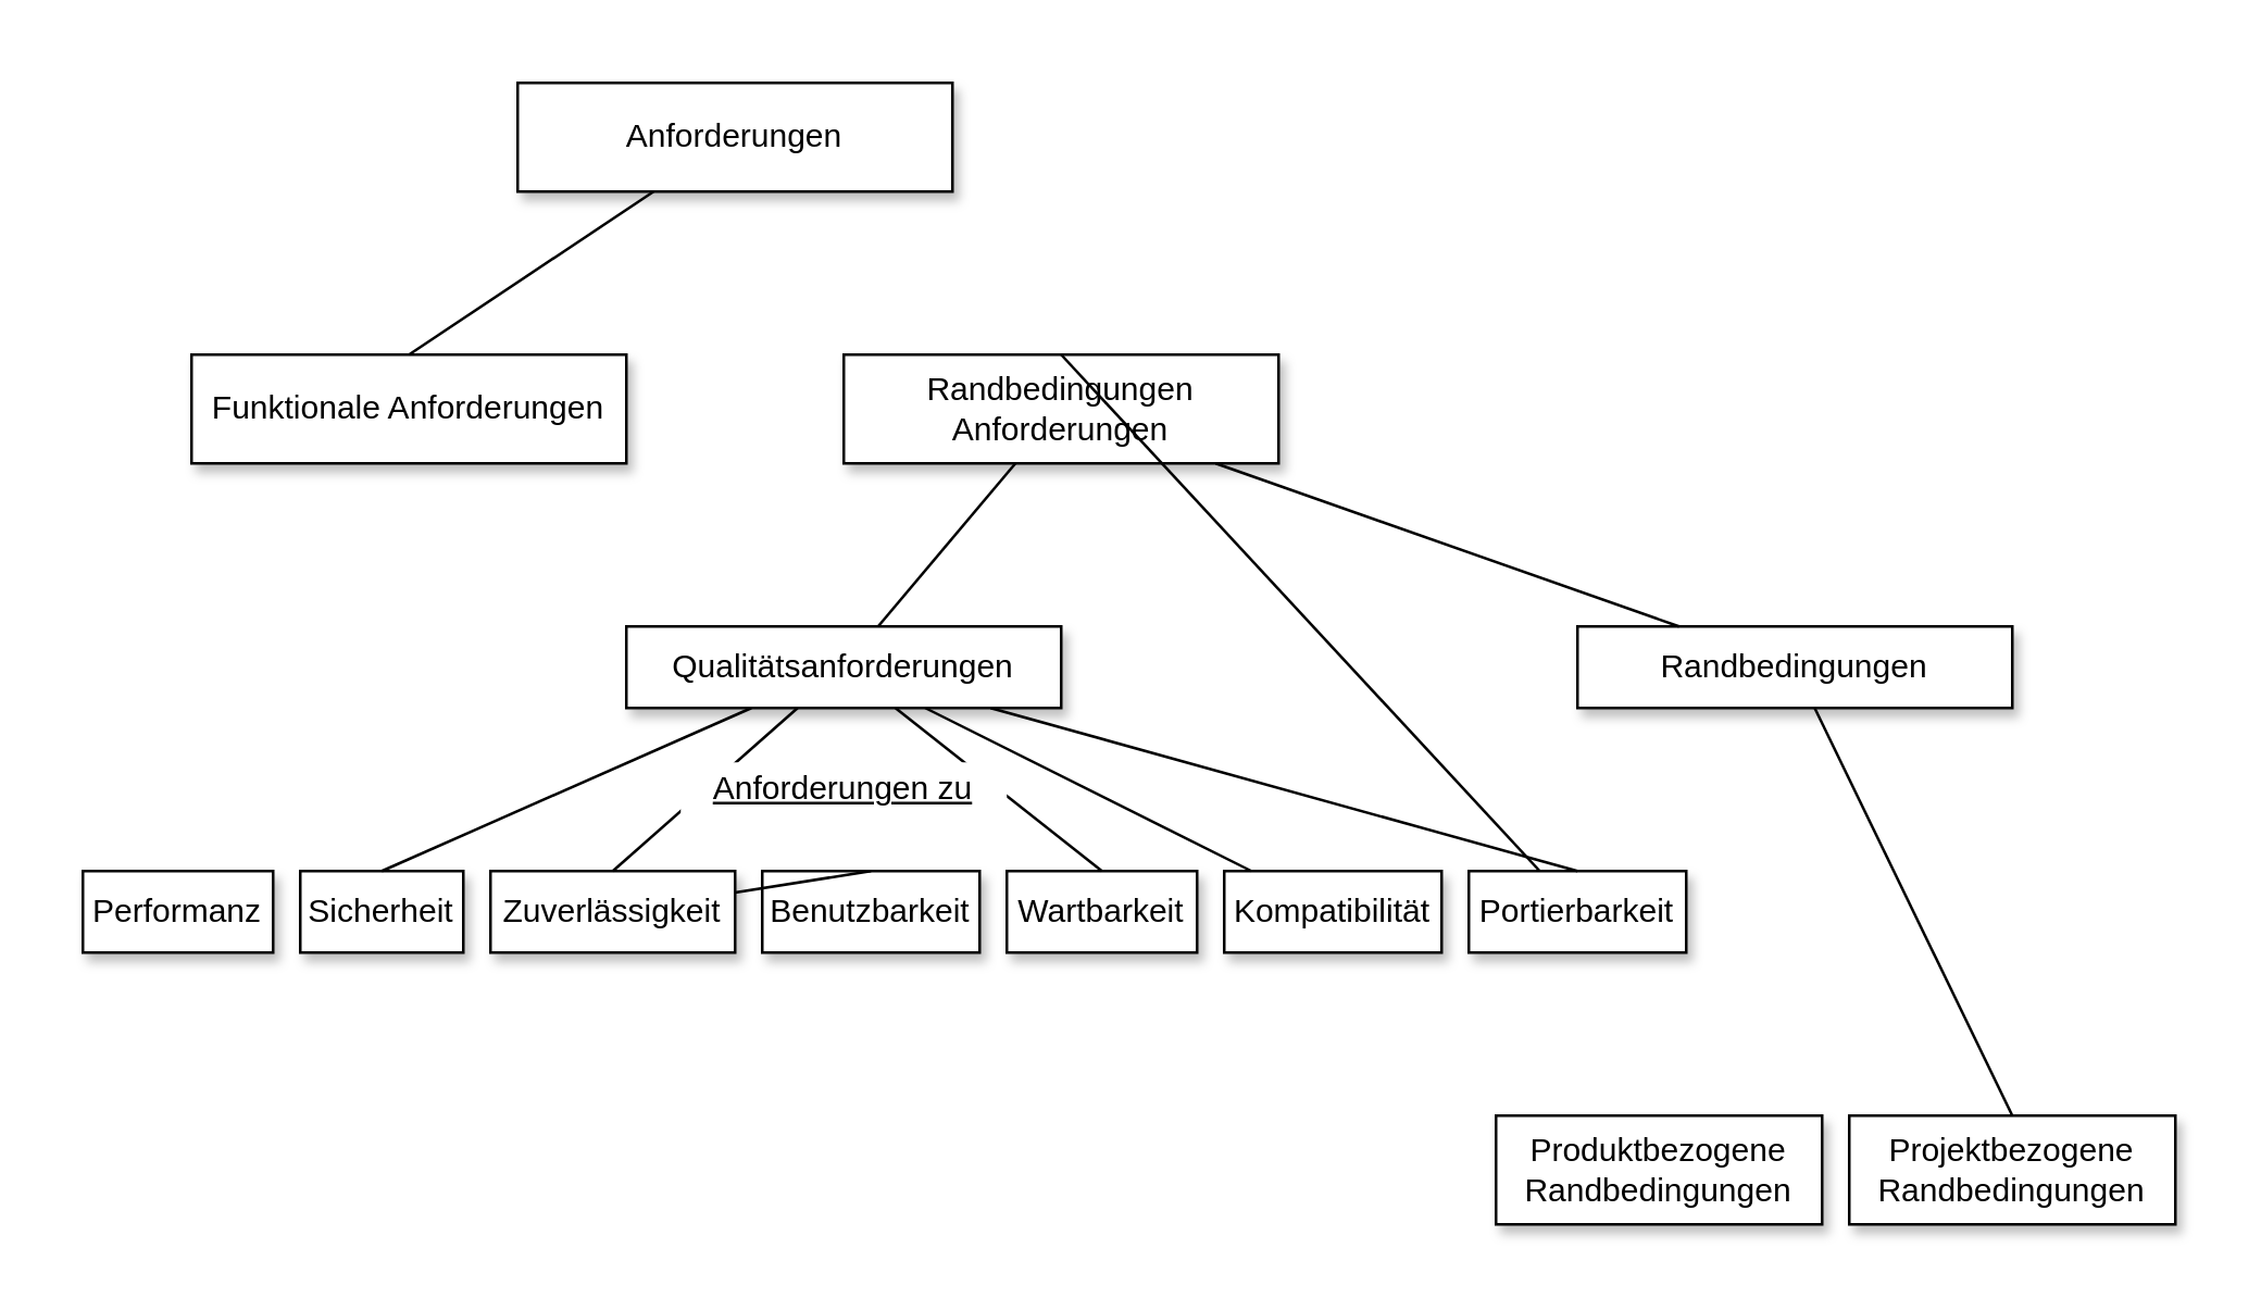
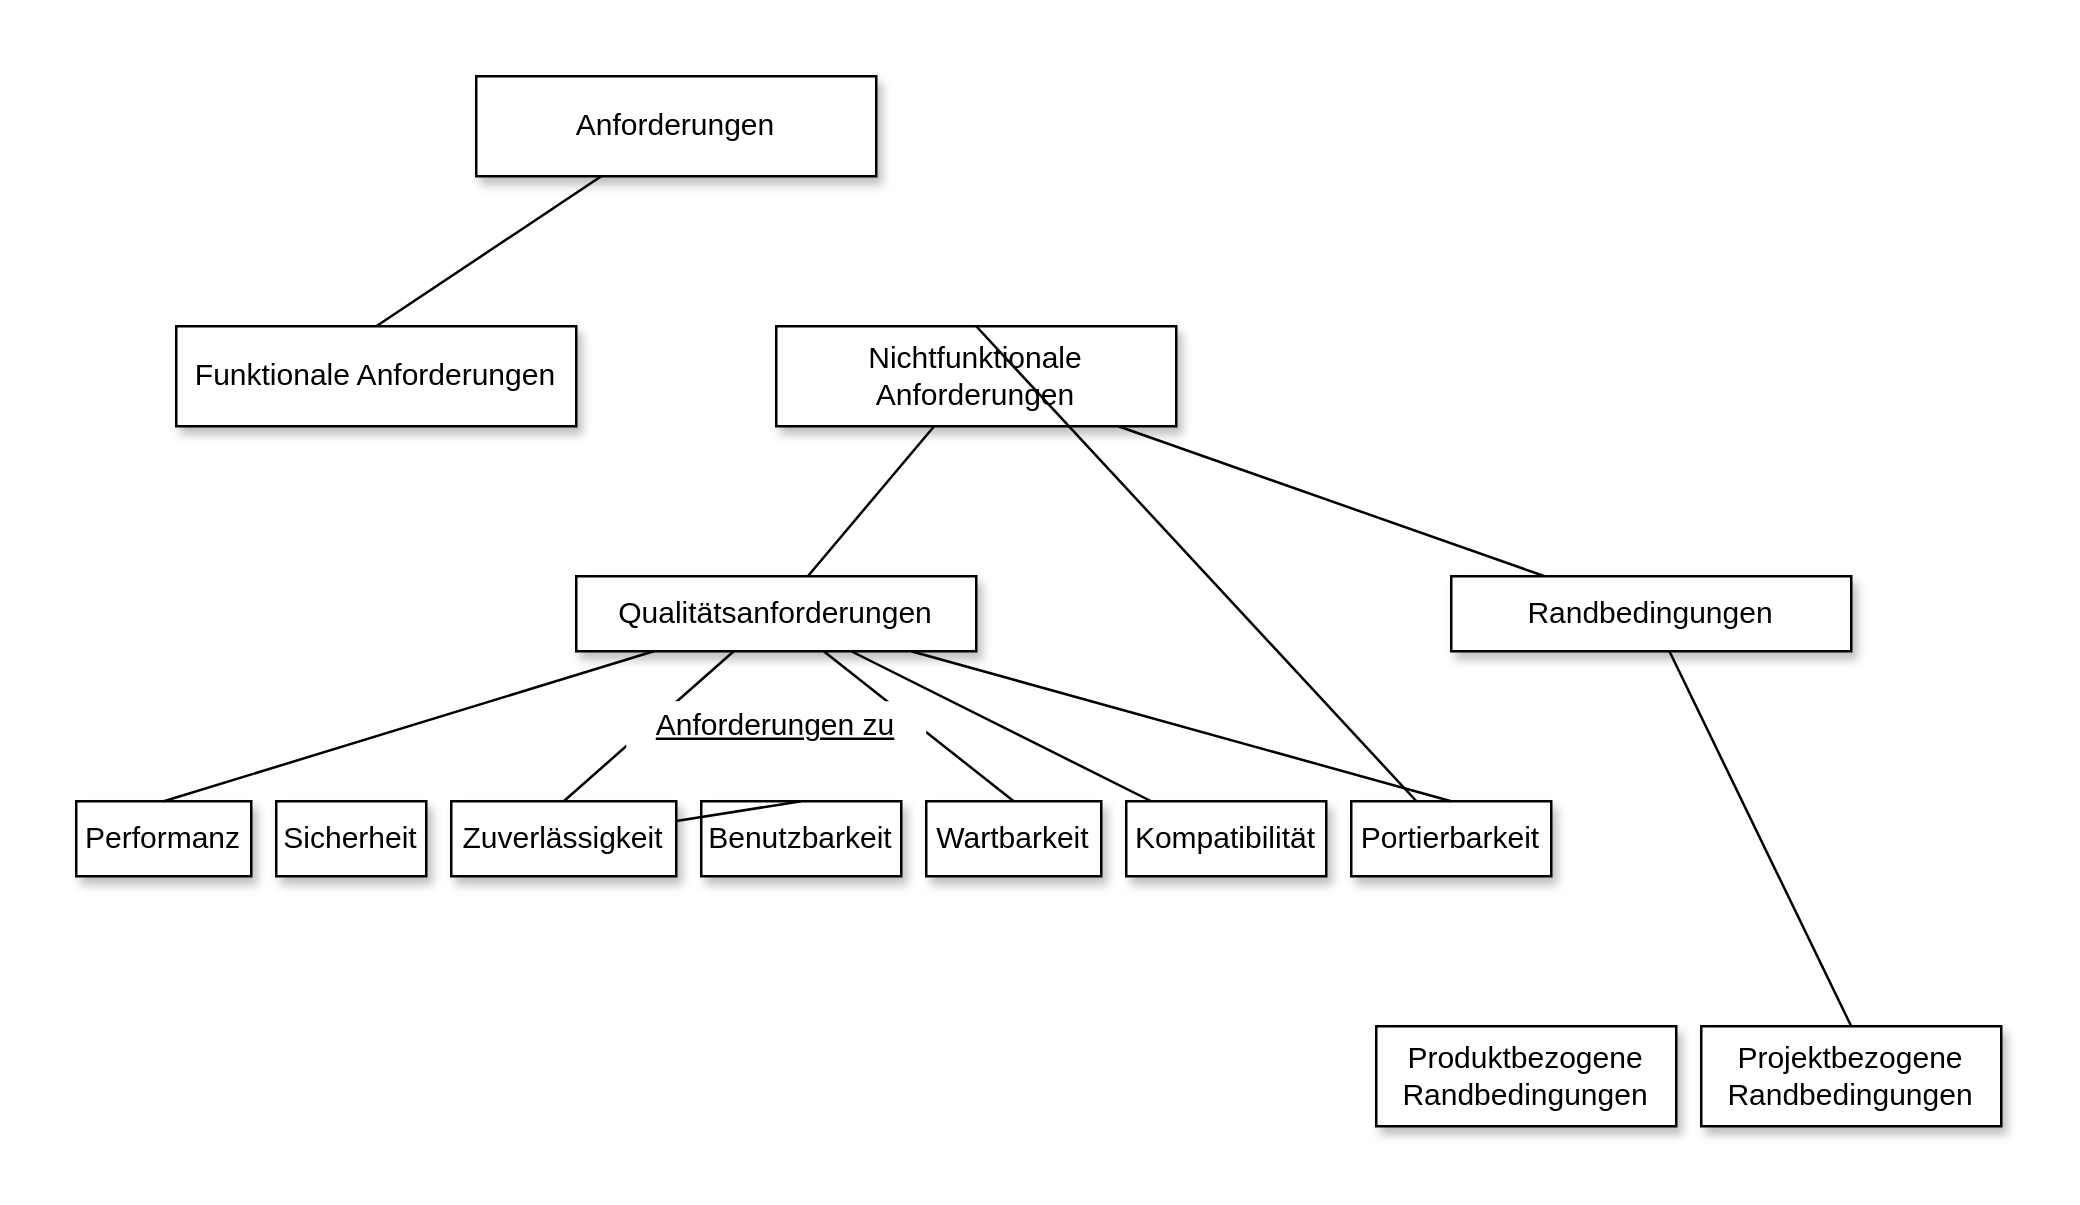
  <mxCell id="0" />
  <mxCell id="1" parent="0" />
  <mxCell id="2" value="" style="rounded=0;whiteSpace=wrap;html=1;strokeColor=none;" vertex="1" parent="1"><mxGeometry x="20" y="20" width="790" height="440" as="geometry" /></mxCell>
  <mxCell id="3" value="Anforderungen" style="rounded=0;whiteSpace=wrap;html=1;shadow=1;" parent="1" vertex="1"><mxGeometry x="190" y="30" width="160" height="40" as="geometry" /></mxCell>
  <mxCell id="4" value="" style="rounded=0;orthogonalLoop=1;jettySize=auto;html=1;endArrow=none;endFill=0;" parent="1" source="6" target="11" edge="1"><mxGeometry relative="1" as="geometry" /></mxCell>
  <mxCell id="5" value="Funktionale Anforderungen" style="rounded=0;whiteSpace=wrap;html=1;shadow=1;" parent="1" vertex="1"><mxGeometry x="70" y="130" width="160" height="40" as="geometry" /></mxCell>
- <mxCell id="6" value="Randbedingungen Anforderungen" style="rounded=0;whiteSpace=wrap;html=1;shadow=1;" parent="1" vertex="1"><mxGeometry x="310" y="130" width="160" height="40" as="geometry" /></mxCell>
+ <mxCell id="6" value="Nichtfunktionale Anforderungen" style="rounded=0;whiteSpace=wrap;html=1;shadow=1;" parent="1" vertex="1"><mxGeometry x="310" y="130" width="160" height="40" as="geometry" /></mxCell>
  <mxCell id="7" value="Randbedingungen" style="rounded=0;whiteSpace=wrap;html=1;shadow=1;" parent="1" vertex="1"><mxGeometry x="580" y="230" width="160" height="30" as="geometry" /></mxCell>
  <mxCell id="8" value="" style="endArrow=none;html=1;rounded=0;" parent="1" source="7" target="6" edge="1"><mxGeometry width="50" height="50" relative="1" as="geometry"><mxPoint x="380" y="400" as="sourcePoint" /><mxPoint x="430" y="350" as="targetPoint" /></mxGeometry></mxCell>
  <mxCell id="9" value="" style="endArrow=none;html=1;rounded=0;exitX=0.5;exitY=0;exitDx=0;exitDy=0;" parent="1" source="5" target="3" edge="1"><mxGeometry width="50" height="50" relative="1" as="geometry"><mxPoint x="380" y="400" as="sourcePoint" /><mxPoint x="430" y="350" as="targetPoint" /></mxGeometry></mxCell>
  <mxCell id="10" value="" style="endArrow=none;html=1;rounded=0;exitX=0.5;exitY=0;exitDx=0;exitDy=0;" parent="1" source="6" target="17" edge="1"><mxGeometry width="50" height="50" relative="1" as="geometry"><mxPoint x="380" y="400" as="sourcePoint" /><mxPoint x="430" y="350" as="targetPoint" /></mxGeometry></mxCell>
  <mxCell id="11" value="Qualitätsanforderungen" style="whiteSpace=wrap;html=1;rounded=0;shadow=1;" parent="1" vertex="1"><mxGeometry x="230" y="230" width="160" height="30" as="geometry" /></mxCell>
  <mxCell id="12" value="Performanz" style="whiteSpace=wrap;html=1;rounded=0;shadow=1;" parent="1" vertex="1"><mxGeometry x="30" y="320" width="70" height="30" as="geometry" /></mxCell>
  <mxCell id="13" value="Sicherheit" style="whiteSpace=wrap;html=1;rounded=0;shadow=1;" parent="1" vertex="1"><mxGeometry x="110" y="320" width="60" height="30" as="geometry" /></mxCell>
  <mxCell id="14" value="Zuverlässigkeit" style="whiteSpace=wrap;html=1;rounded=0;shadow=1;" parent="1" vertex="1"><mxGeometry x="180" y="320" width="90" height="30" as="geometry" /></mxCell>
  <mxCell id="15" value="Benutzbarkeit" style="whiteSpace=wrap;html=1;rounded=0;shadow=1;" parent="1" vertex="1"><mxGeometry x="280" y="320" width="80" height="30" as="geometry" /></mxCell>
  <mxCell id="16" value="Wartbarkeit" style="whiteSpace=wrap;html=1;rounded=0;shadow=1;" parent="1" vertex="1"><mxGeometry x="370" y="320" width="70" height="30" as="geometry" /></mxCell>
  <mxCell id="17" value="Portierbarkeit" style="whiteSpace=wrap;html=1;rounded=0;shadow=1;" parent="1" vertex="1"><mxGeometry x="540" y="320" width="80" height="30" as="geometry" /></mxCell>
- <mxCell id="19" value="" style="endArrow=none;html=1;rounded=0;exitX=0.5;exitY=0;exitDx=0;exitDy=0;" parent="1" source="13" target="11" edge="1"><mxGeometry width="50" height="50" relative="1" as="geometry"><mxPoint x="410" y="260" as="sourcePoint" /><mxPoint x="460" y="210" as="targetPoint" /></mxGeometry></mxCell>
+ <mxCell id="18" value="" style="endArrow=none;html=1;rounded=0;exitX=0.5;exitY=0;exitDx=0;exitDy=0;" parent="1" source="12" target="11" edge="1"><mxGeometry width="50" height="50" relative="1" as="geometry"><mxPoint x="410" y="260" as="sourcePoint" /><mxPoint x="460" y="210" as="targetPoint" /></mxGeometry></mxCell>
  <mxCell id="20" value="" style="endArrow=none;html=1;rounded=0;exitX=0.5;exitY=0;exitDx=0;exitDy=0;" parent="1" source="14" target="11" edge="1"><mxGeometry width="50" height="50" relative="1" as="geometry"><mxPoint x="410" y="260" as="sourcePoint" /><mxPoint x="460" y="210" as="targetPoint" /></mxGeometry></mxCell>
  <mxCell id="21" value="" style="endArrow=none;html=1;rounded=0;exitX=0.5;exitY=0;exitDx=0;exitDy=0;" parent="1" source="15" target="14" edge="1"><mxGeometry width="50" height="50" relative="1" as="geometry"><mxPoint x="410" y="260" as="sourcePoint" /><mxPoint x="460" y="210" as="targetPoint" /></mxGeometry></mxCell>
  <mxCell id="22" value="" style="endArrow=none;html=1;rounded=0;entryX=0.5;entryY=0;entryDx=0;entryDy=0;" parent="1" source="11" target="16" edge="1"><mxGeometry width="50" height="50" relative="1" as="geometry"><mxPoint x="410" y="260" as="sourcePoint" /><mxPoint x="460" y="210" as="targetPoint" /></mxGeometry></mxCell>
  <mxCell id="23" value="" style="endArrow=none;html=1;rounded=0;entryX=0.5;entryY=0;entryDx=0;entryDy=0;" parent="1" source="11" target="17" edge="1"><mxGeometry width="50" height="50" relative="1" as="geometry"><mxPoint x="410" y="260" as="sourcePoint" /><mxPoint x="460" y="210" as="targetPoint" /></mxGeometry></mxCell>
  <mxCell id="24" value="Projektbezogene Randbedingungen" style="rounded=0;whiteSpace=wrap;html=1;shadow=1;" parent="1" vertex="1"><mxGeometry x="680" y="410" width="120" height="40" as="geometry" /></mxCell>
  <mxCell id="25" value="Produktbezogene Randbedingungen" style="rounded=0;whiteSpace=wrap;html=1;shadow=1;" parent="1" vertex="1"><mxGeometry x="550" y="410" width="120" height="40" as="geometry" /></mxCell>
  <mxCell id="26" value="" style="endArrow=none;html=1;rounded=0;exitX=0.5;exitY=0;exitDx=0;exitDy=0;" parent="1" source="24" target="7" edge="1"><mxGeometry width="50" height="50" relative="1" as="geometry"><mxPoint x="410" y="300" as="sourcePoint" /><mxPoint x="460" y="250" as="targetPoint" /></mxGeometry></mxCell>
  <mxCell id="27" value="&lt;u&gt;Anforderungen zu&lt;/u&gt;" style="rounded=0;whiteSpace=wrap;html=1;strokeColor=none;" parent="1" vertex="1"><mxGeometry x="250" y="280" width="120" height="20" as="geometry" /></mxCell>
  <mxCell id="28" value="Kompatibilität" style="whiteSpace=wrap;html=1;rounded=0;shadow=1;" parent="1" vertex="1"><mxGeometry x="450" y="320" width="80" height="30" as="geometry" /></mxCell>
  <mxCell id="29" value="" style="endArrow=none;html=1;rounded=0;" parent="1" source="11" target="28" edge="1"><mxGeometry width="50" height="50" relative="1" as="geometry"><mxPoint x="374" y="270" as="sourcePoint" /><mxPoint x="590" y="330" as="targetPoint" /></mxGeometry></mxCell>
